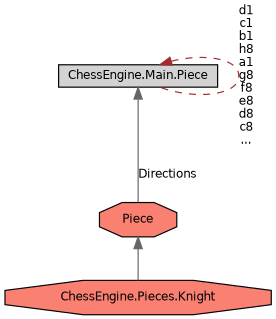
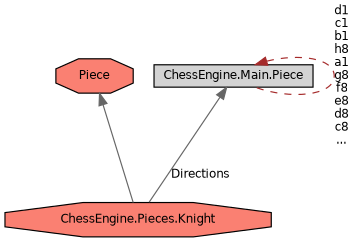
  digraph {
    node [color=black fillcolor=salmon fontname=Helvetica fontsize=10 shape=octagon style=filled]
    edge [color=gray40 dir=back fontname=Helvetica fontsize=10 labelfontname=Helvetica labelfontsize=10 style=solid]
    n1 [fontcolor=black height=0.2 label="ChessEngine.Pieces.Knight" width=0.4]
    n2 [height=0.2 label=Piece width=0.4]
    n3 [fillcolor=lightgrey height=0.2 label="ChessEngine.Main.Piece" shape=box width=0.4]
    n2 -> n1
-   n3 -> n2 [label=Directions]
+   n3 -> n1 [label=Directions]
    n3 -> n3 [color=brown label="d1\nc1\nb1\nh8\na1\ng8\nf8\ne8\nd8\nc8\n..." style=dashed]
  }
